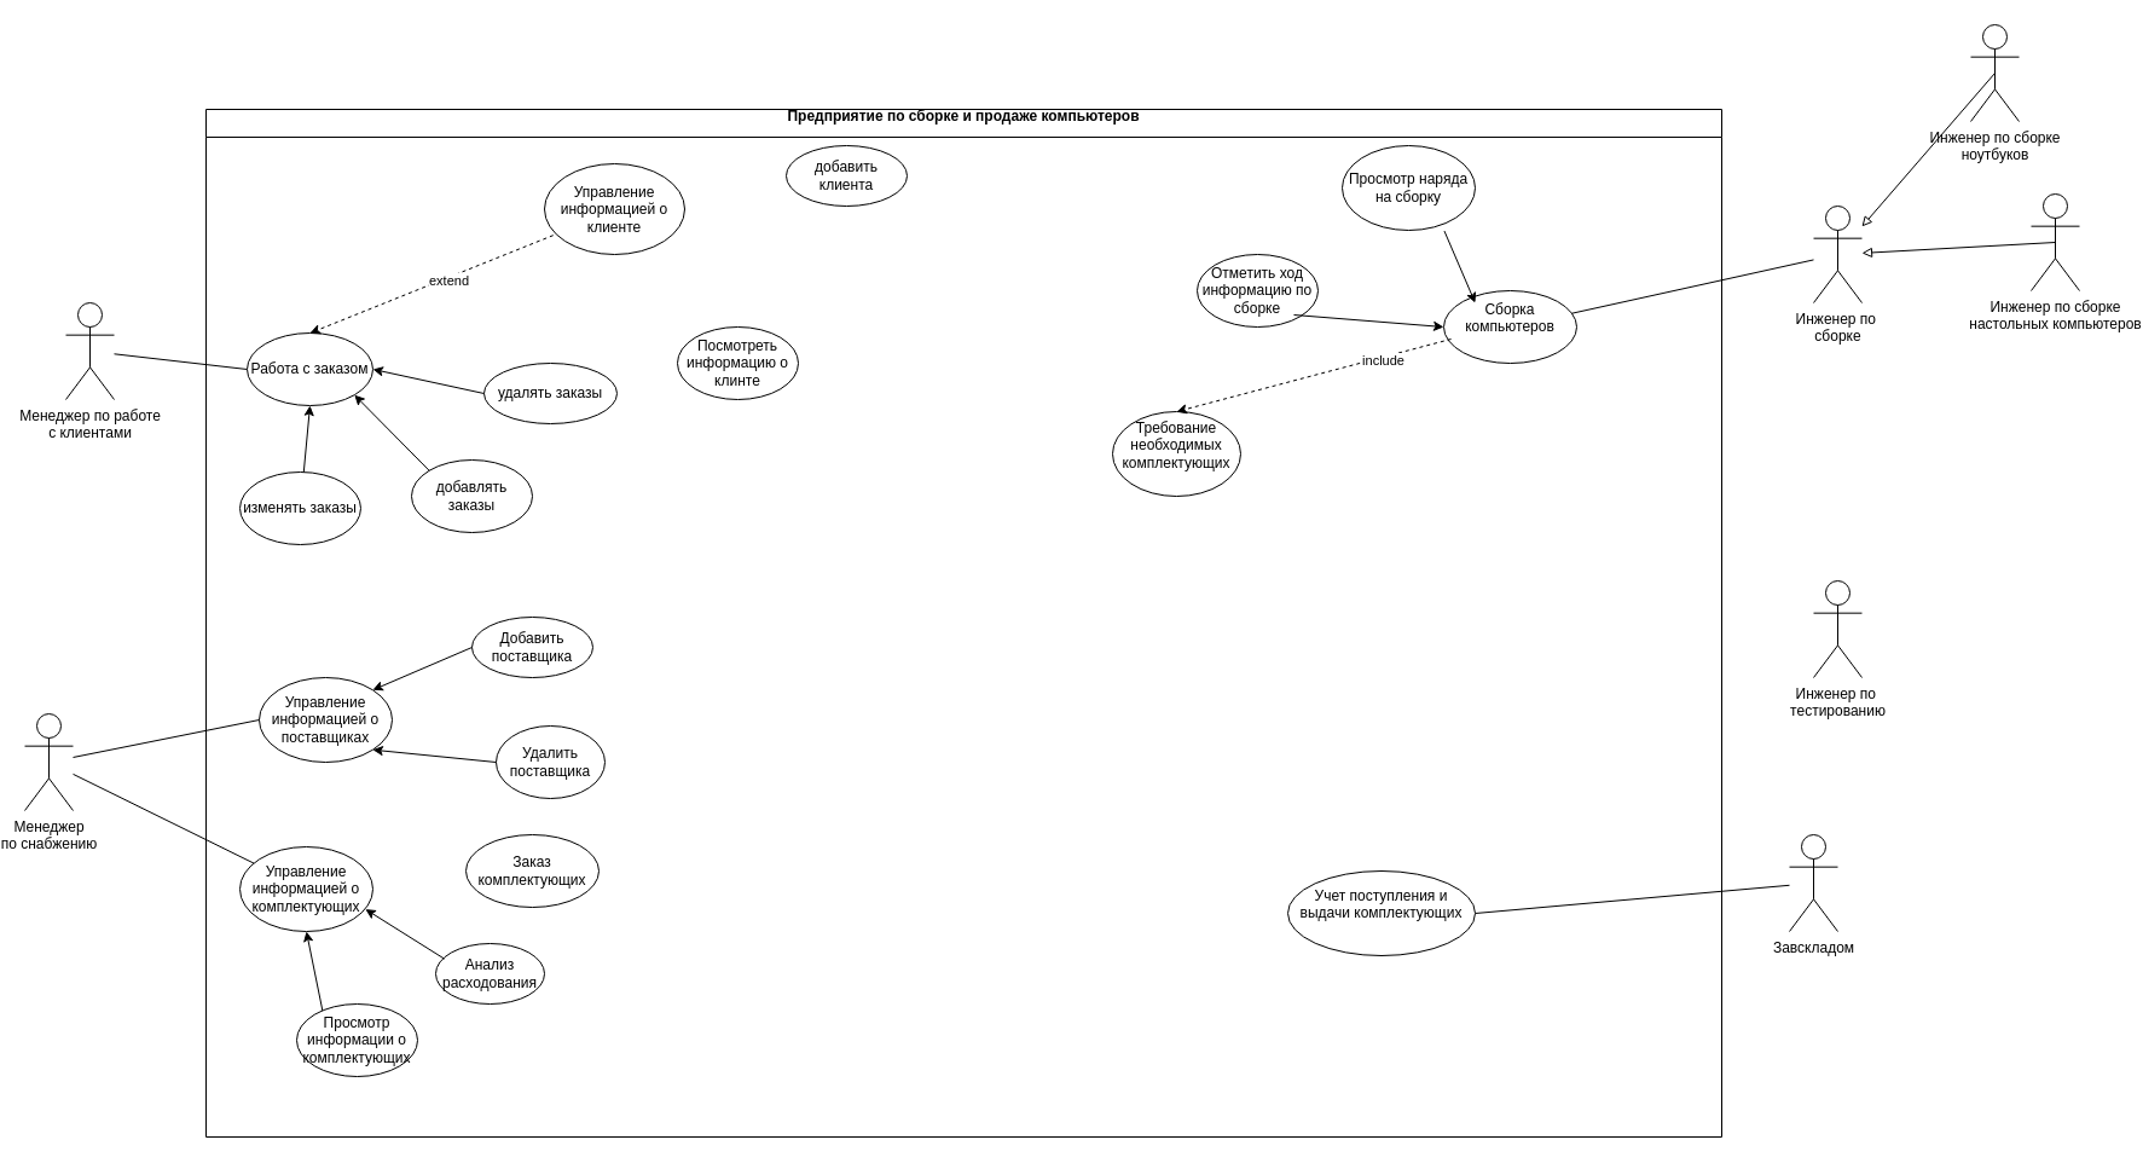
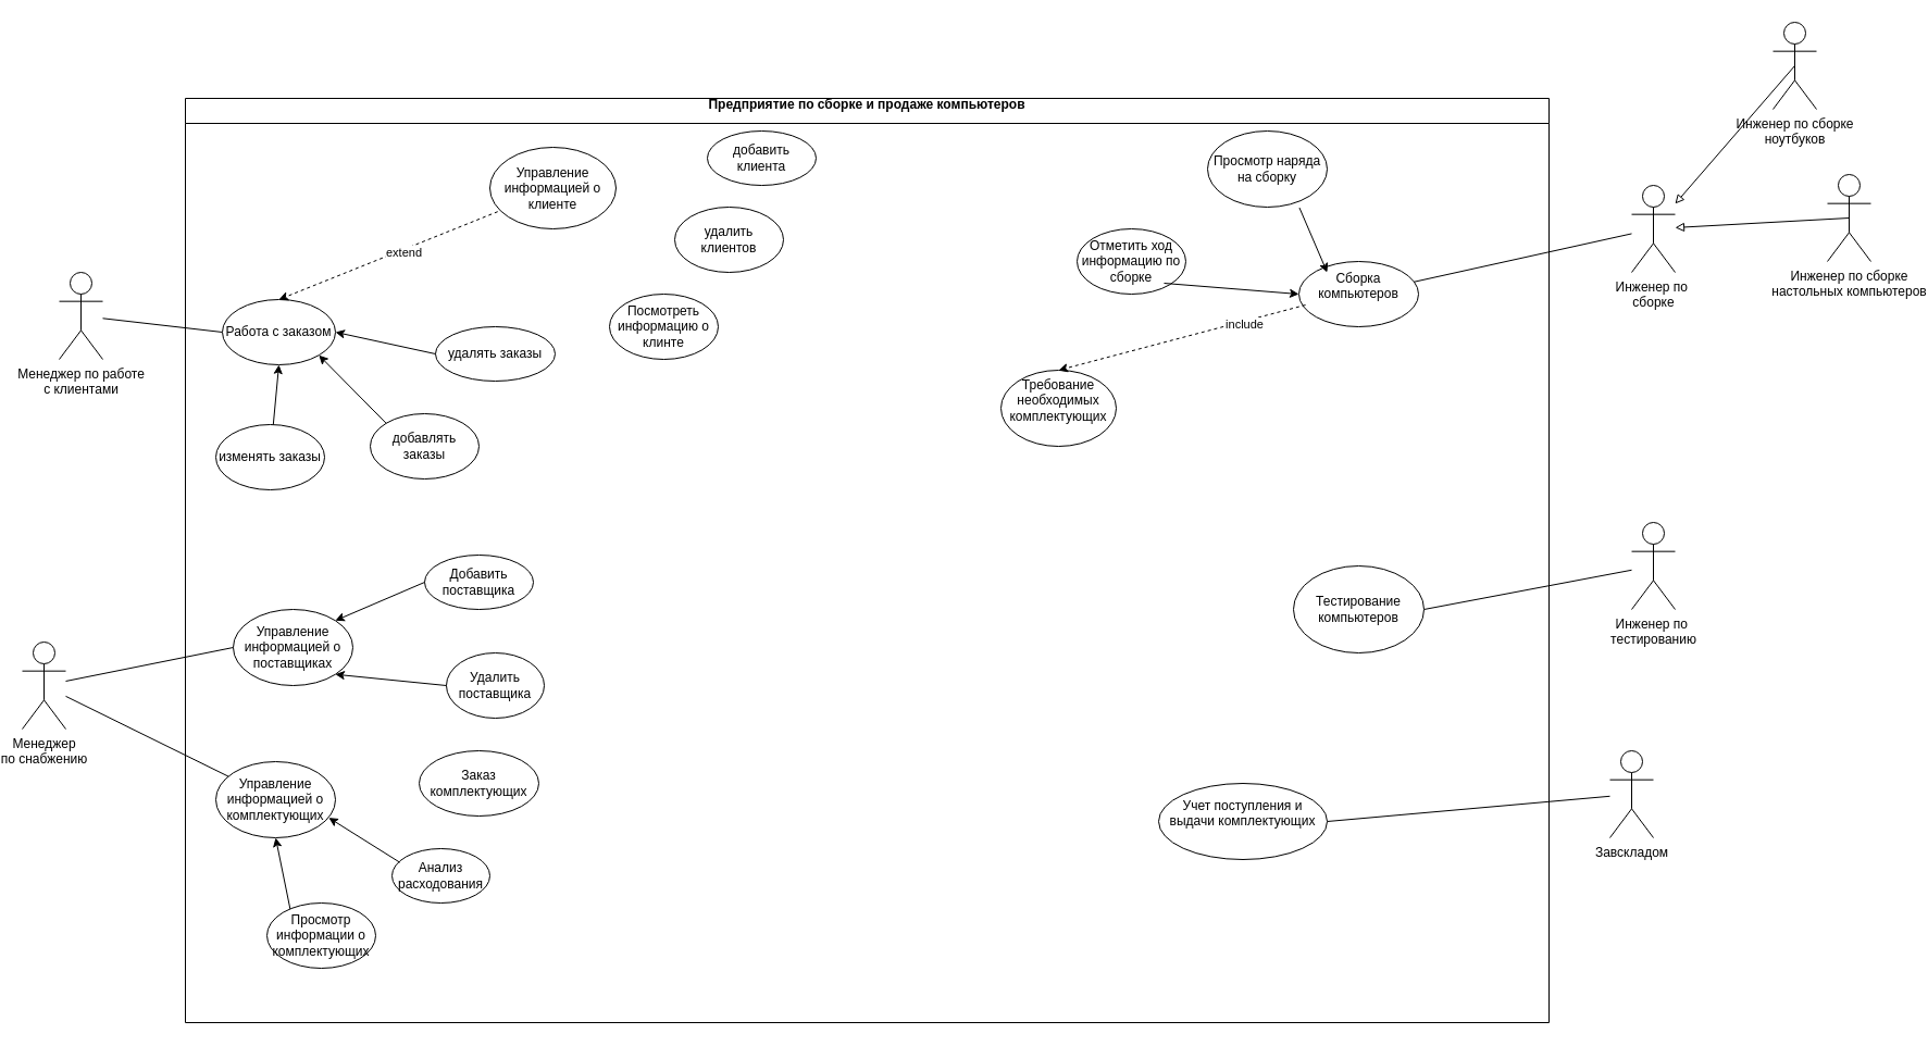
  <mxCell id="0" />
  <mxCell id="1" parent="0" />
  <mxCell id="2" value="Менеджер по работе&lt;br&gt;с клиентами" style="shape=umlActor;verticalLabelPosition=bottom;verticalAlign=top;html=1;outlineConnect=0;" vertex="1" parent="1"><mxGeometry x="54" y="250" width="40" height="80" as="geometry" /></mxCell>
  <mxCell id="3" value="Инженер по сборке&lt;br&gt;настольных компьютеров" style="shape=umlActor;verticalLabelPosition=bottom;verticalAlign=top;html=1;outlineConnect=0;" vertex="1" parent="1"><mxGeometry x="1680" y="160" width="40" height="80" as="geometry" /></mxCell>
  <mxCell id="4" value="Инженер по сборке&lt;br&gt;ноутбуков" style="shape=umlActor;verticalLabelPosition=bottom;verticalAlign=top;html=1;outlineConnect=0;" vertex="1" parent="1"><mxGeometry x="1630" y="20" width="40" height="80" as="geometry" /></mxCell>
  <mxCell id="5" value="Завскладом" style="shape=umlActor;verticalLabelPosition=bottom;verticalAlign=top;html=1;outlineConnect=0;" vertex="1" parent="1"><mxGeometry x="1480" y="690" width="40" height="80" as="geometry" /></mxCell>
  <mxCell id="6" value="Инженер по&amp;nbsp;&lt;br&gt;тестированию" style="shape=umlActor;verticalLabelPosition=bottom;verticalAlign=top;html=1;outlineConnect=0;" vertex="1" parent="1"><mxGeometry x="1500" y="480" width="40" height="80" as="geometry" /></mxCell>
  <mxCell id="7" value="" style="endArrow=none;html=1;rounded=0;entryX=0;entryY=0.5;entryDx=0;entryDy=0;" edge="1" parent="1" source="2" target="16"><mxGeometry width="50" height="50" relative="1" as="geometry"><mxPoint x="286" y="620" as="sourcePoint" /><mxPoint x="336" y="570" as="targetPoint" /></mxGeometry></mxCell>
  <mxCell id="8" value="" style="endArrow=block;html=1;rounded=0;endFill=0;exitX=0.5;exitY=0.5;exitDx=0;exitDy=0;exitPerimeter=0;" edge="1" parent="1" source="4" target="10"><mxGeometry width="50" height="50" relative="1" as="geometry"><mxPoint x="690" y="890" as="sourcePoint" /><mxPoint x="550" y="1010" as="targetPoint" /></mxGeometry></mxCell>
  <mxCell id="9" value="" style="endArrow=block;html=1;rounded=0;endFill=0;exitX=0.5;exitY=0.5;exitDx=0;exitDy=0;exitPerimeter=0;" edge="1" parent="1" source="3" target="10"><mxGeometry width="50" height="50" relative="1" as="geometry"><mxPoint x="1010" y="580" as="sourcePoint" /><mxPoint x="1180" y="660" as="targetPoint" /></mxGeometry></mxCell>
  <mxCell id="10" value="Инженер по&amp;nbsp;&lt;br&gt;сборке" style="shape=umlActor;verticalLabelPosition=bottom;verticalAlign=top;html=1;outlineConnect=0;" vertex="1" parent="1"><mxGeometry x="1500" y="170" width="40" height="80" as="geometry" /></mxCell>
  <mxCell id="11" value="" style="endArrow=none;html=1;rounded=0;" edge="1" parent="1" source="10" target="32"><mxGeometry width="50" height="50" relative="1" as="geometry"><mxPoint x="1609" y="320" as="sourcePoint" /><mxPoint x="1369" y="660" as="targetPoint" /></mxGeometry></mxCell>
  <mxCell id="12" value="" style="endArrow=none;html=1;rounded=0;entryX=1;entryY=0.5;entryDx=0;entryDy=0;" edge="1" parent="1" source="5" target="39"><mxGeometry width="50" height="50" relative="1" as="geometry"><mxPoint x="2000" y="300" as="sourcePoint" /><mxPoint x="2010" y="540" as="targetPoint" /></mxGeometry></mxCell>
+ <mxCell id="13" value="" style="endArrow=none;html=1;rounded=0;entryX=1;entryY=0.5;entryDx=0;entryDy=0;" edge="1" parent="1" source="6" target="38"><mxGeometry width="50" height="50" relative="1" as="geometry"><mxPoint x="2000" y="290" as="sourcePoint" /><mxPoint x="2050" y="240" as="targetPoint" /></mxGeometry></mxCell>
  <mxCell id="14" value="&#10;Предприятие по сборке и продаже компьютеров&#10;&#10;" style="swimlane;" vertex="1" parent="1"><mxGeometry x="170" y="90" width="1254" height="850" as="geometry" /></mxCell>
  <mxCell id="15" value="Управление информацией о клиенте" style="ellipse;whiteSpace=wrap;html=1;" vertex="1" parent="14"><mxGeometry x="280" y="45" width="116" height="75" as="geometry" /></mxCell>
  <mxCell id="16" value="Работа с заказом" style="ellipse;whiteSpace=wrap;html=1;" vertex="1" parent="14"><mxGeometry x="34" y="185" width="104" height="60" as="geometry" /></mxCell>
  <mxCell id="17" value="" style="endArrow=classic;html=1;rounded=0;dashed=1;entryX=0.5;entryY=0;entryDx=0;entryDy=0;startArrow=none;exitX=0.062;exitY=0.789;exitDx=0;exitDy=0;exitPerimeter=0;" edge="1" parent="14" source="15" target="16"><mxGeometry width="50" height="50" relative="1" as="geometry"><mxPoint x="230" y="160" as="sourcePoint" /><mxPoint x="90" y="250" as="targetPoint" /><Array as="points" /></mxGeometry></mxCell>
  <mxCell id="18" value="extend" style="edgeLabel;html=1;align=center;verticalAlign=middle;resizable=0;points=[];" vertex="1" connectable="0" parent="17"><mxGeometry x="-0.136" y="2" relative="1" as="geometry"><mxPoint as="offset" /></mxGeometry></mxCell>
  <mxCell id="19" value="Управление информацией о комплектующих" style="ellipse;whiteSpace=wrap;html=1;" vertex="1" parent="14"><mxGeometry x="28" y="610" width="110" height="70" as="geometry" /></mxCell>
  <mxCell id="20" value="Управление информацией о поставщиках" style="ellipse;whiteSpace=wrap;html=1;" vertex="1" parent="14"><mxGeometry x="44" y="470" width="110" height="70" as="geometry" /></mxCell>
  <mxCell id="21" value="добавлять&lt;br&gt;заказы" style="ellipse;whiteSpace=wrap;html=1;" vertex="1" parent="14"><mxGeometry x="170" y="290" width="100" height="60" as="geometry" /></mxCell>
  <mxCell id="22" value="изменять заказы" style="ellipse;whiteSpace=wrap;html=1;" vertex="1" parent="14"><mxGeometry x="28" y="300" width="100" height="60" as="geometry" /></mxCell>
  <mxCell id="23" value="удалять заказы" style="ellipse;whiteSpace=wrap;html=1;" vertex="1" parent="14"><mxGeometry x="230" y="210" width="110" height="50" as="geometry" /></mxCell>
  <mxCell id="24" value="добавить клиента" style="ellipse;whiteSpace=wrap;html=1;" vertex="1" parent="14"><mxGeometry x="480" y="30" width="100" height="50" as="geometry" /></mxCell>
+ <mxCell id="25" value="удалить клиентов" style="ellipse;whiteSpace=wrap;html=1;" vertex="1" parent="14"><mxGeometry x="450" y="100" width="100" height="60" as="geometry" /></mxCell>
  <mxCell id="26" value="Посмотреть информацию о клинте" style="ellipse;whiteSpace=wrap;html=1;" vertex="1" parent="14"><mxGeometry x="390" y="180" width="100" height="60" as="geometry" /></mxCell>
  <mxCell id="27" value="Добавить поставщика" style="ellipse;whiteSpace=wrap;html=1;" vertex="1" parent="14"><mxGeometry x="220" y="420" width="100" height="50" as="geometry" /></mxCell>
  <mxCell id="28" value="Удалить поставщика" style="ellipse;whiteSpace=wrap;html=1;" vertex="1" parent="14"><mxGeometry x="240" y="510" width="90" height="60" as="geometry" /></mxCell>
  <mxCell id="29" value="Просмотр информации о комплектующих" style="ellipse;whiteSpace=wrap;html=1;" vertex="1" parent="14"><mxGeometry x="75" y="740" width="100" height="60" as="geometry" /></mxCell>
  <mxCell id="30" value="Анализ расходования" style="ellipse;whiteSpace=wrap;html=1;" vertex="1" parent="14"><mxGeometry x="190" y="690" width="90" height="50" as="geometry" /></mxCell>
  <mxCell id="31" value="Заказ комплектующих" style="ellipse;whiteSpace=wrap;html=1;" vertex="1" parent="14"><mxGeometry x="215" y="600" width="110" height="60" as="geometry" /></mxCell>
  <mxCell id="32" value="&#10;Сборка компьютеров&#10;&#10;" style="ellipse;whiteSpace=wrap;html=1;" vertex="1" parent="14"><mxGeometry x="1024" y="150" width="110" height="60" as="geometry" /></mxCell>
  <mxCell id="33" value="&#10;Требование необходимых комплектующих &#10;&#10;" style="ellipse;whiteSpace=wrap;html=1;" vertex="1" parent="14"><mxGeometry x="750" y="250" width="106" height="70" as="geometry" /></mxCell>
  <mxCell id="34" value="" style="endArrow=classic;html=1;rounded=0;dashed=1;entryX=0.5;entryY=0;entryDx=0;entryDy=0;exitX=0.055;exitY=0.667;exitDx=0;exitDy=0;startArrow=none;exitPerimeter=0;" edge="1" parent="14" source="32" target="33"><mxGeometry width="50" height="50" relative="1" as="geometry"><mxPoint x="940" y="245" as="sourcePoint" /><mxPoint x="1209" y="590" as="targetPoint" /></mxGeometry></mxCell>
  <mxCell id="35" value="include" style="edgeLabel;html=1;align=center;verticalAlign=middle;resizable=0;points=[];" vertex="1" connectable="0" parent="34"><mxGeometry x="-0.497" y="2" relative="1" as="geometry"><mxPoint as="offset" /></mxGeometry></mxCell>
  <mxCell id="36" value="Просмотр наряда на сборку" style="ellipse;whiteSpace=wrap;html=1;" vertex="1" parent="14"><mxGeometry x="940" y="30" width="110" height="70" as="geometry" /></mxCell>
  <mxCell id="37" value="Отметить ход информацию по сборке" style="ellipse;whiteSpace=wrap;html=1;" vertex="1" parent="14"><mxGeometry x="820" y="120" width="100" height="60" as="geometry" /></mxCell>
+ <mxCell id="38" value="Тестирование компьютеров" style="ellipse;whiteSpace=wrap;html=1;" vertex="1" parent="14"><mxGeometry x="1019" y="430" width="120" height="80" as="geometry" /></mxCell>
  <mxCell id="39" value="&#10;Учет поступления и выдачи комплектующих &#10;&#10;" style="ellipse;whiteSpace=wrap;html=1;" vertex="1" parent="14"><mxGeometry x="895" y="630" width="155" height="70" as="geometry" /></mxCell>
  <mxCell id="40" value="" style="endArrow=classic;html=1;rounded=0;entryX=1;entryY=0.5;entryDx=0;entryDy=0;exitX=0;exitY=0.5;exitDx=0;exitDy=0;" edge="1" parent="14" source="23" target="16"><mxGeometry width="50" height="50" relative="1" as="geometry"><mxPoint x="590" y="460" as="sourcePoint" /><mxPoint x="640" y="410" as="targetPoint" /></mxGeometry></mxCell>
  <mxCell id="41" value="" style="endArrow=classic;html=1;rounded=0;entryX=1;entryY=1;entryDx=0;entryDy=0;exitX=0;exitY=0;exitDx=0;exitDy=0;" edge="1" parent="14" source="21" target="16"><mxGeometry width="50" height="50" relative="1" as="geometry"><mxPoint x="240" y="245" as="sourcePoint" /><mxPoint x="148.0" y="225" as="targetPoint" /></mxGeometry></mxCell>
  <mxCell id="42" value="" style="endArrow=classic;html=1;rounded=0;entryX=0.5;entryY=1;entryDx=0;entryDy=0;" edge="1" parent="14" source="22" target="16"><mxGeometry width="50" height="50" relative="1" as="geometry"><mxPoint x="194.519" y="308.862" as="sourcePoint" /><mxPoint x="132.945" y="246.111" as="targetPoint" /></mxGeometry></mxCell>
  <mxCell id="43" value="" style="endArrow=classic;html=1;rounded=0;entryX=1;entryY=0;entryDx=0;entryDy=0;exitX=0;exitY=0.5;exitDx=0;exitDy=0;" edge="1" parent="14" source="27" target="20"><mxGeometry width="50" height="50" relative="1" as="geometry"><mxPoint x="204.519" y="318.862" as="sourcePoint" /><mxPoint x="142.945" y="256.111" as="targetPoint" /></mxGeometry></mxCell>
  <mxCell id="44" value="" style="endArrow=classic;html=1;rounded=0;entryX=1;entryY=1;entryDx=0;entryDy=0;exitX=0;exitY=0.5;exitDx=0;exitDy=0;" edge="1" parent="14" source="28" target="20"><mxGeometry width="50" height="50" relative="1" as="geometry"><mxPoint x="214.519" y="328.862" as="sourcePoint" /><mxPoint x="152.945" y="266.111" as="targetPoint" /></mxGeometry></mxCell>
  <mxCell id="45" value="" style="endArrow=classic;html=1;rounded=0;entryX=0.944;entryY=0.737;entryDx=0;entryDy=0;exitX=0.08;exitY=0.253;exitDx=0;exitDy=0;entryPerimeter=0;exitPerimeter=0;" edge="1" parent="14" source="30" target="19"><mxGeometry width="50" height="50" relative="1" as="geometry"><mxPoint x="234.519" y="348.862" as="sourcePoint" /><mxPoint x="172.945" y="286.111" as="targetPoint" /></mxGeometry></mxCell>
  <mxCell id="46" value="" style="endArrow=classic;html=1;rounded=0;entryX=0.5;entryY=1;entryDx=0;entryDy=0;exitX=0.214;exitY=0.096;exitDx=0;exitDy=0;exitPerimeter=0;" edge="1" parent="14" source="29" target="19"><mxGeometry width="50" height="50" relative="1" as="geometry"><mxPoint x="244.519" y="358.862" as="sourcePoint" /><mxPoint x="182.945" y="296.111" as="targetPoint" /></mxGeometry></mxCell>
  <mxCell id="47" value="" style="endArrow=classic;html=1;rounded=0;entryX=0;entryY=0.5;entryDx=0;entryDy=0;" edge="1" parent="14" target="32"><mxGeometry width="50" height="50" relative="1" as="geometry"><mxPoint x="900" y="170" as="sourcePoint" /><mxPoint x="1000" y="180" as="targetPoint" /></mxGeometry></mxCell>
  <mxCell id="48" value="" style="endArrow=classic;html=1;rounded=0;exitX=0.768;exitY=1.008;exitDx=0;exitDy=0;exitPerimeter=0;" edge="1" parent="14" source="36"><mxGeometry width="50" height="50" relative="1" as="geometry"><mxPoint x="264.519" y="378.862" as="sourcePoint" /><mxPoint x="1050" y="160" as="targetPoint" /></mxGeometry></mxCell>
  <mxCell id="49" value="Менеджер&lt;br&gt;по снабжению" style="shape=umlActor;verticalLabelPosition=bottom;verticalAlign=top;html=1;outlineConnect=0;" vertex="1" parent="1"><mxGeometry x="20" y="590" width="40" height="80" as="geometry" /></mxCell>
  <mxCell id="50" value="" style="endArrow=none;html=1;rounded=0;entryX=0;entryY=0.5;entryDx=0;entryDy=0;" edge="1" parent="1" source="49" target="20"><mxGeometry width="50" height="50" relative="1" as="geometry"><mxPoint x="110" y="910" as="sourcePoint" /><mxPoint x="160" y="860" as="targetPoint" /></mxGeometry></mxCell>
  <mxCell id="51" value="" style="endArrow=none;html=1;rounded=0;" edge="1" parent="1" source="49" target="19"><mxGeometry width="50" height="50" relative="1" as="geometry"><mxPoint x="110" y="900" as="sourcePoint" /><mxPoint x="160" y="850" as="targetPoint" /></mxGeometry></mxCell>
